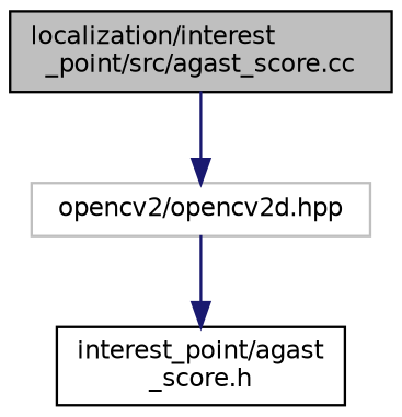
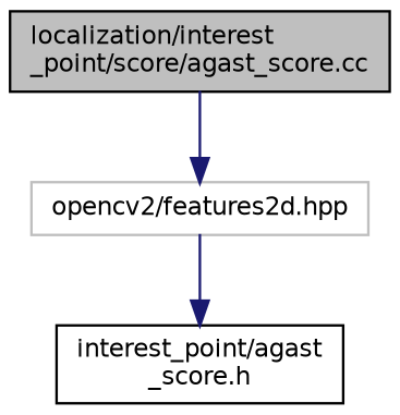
  digraph {
    node [color=black fillcolor=white fontname=Helvetica fontsize=10 shape=record style=filled]
    edge [color=midnightblue fontname=Helvetica fontsize=10 labelfontname=Helvetica labelfontsize=10 style=solid]
-   n1 [fillcolor=grey75 fontcolor=black height=0.2 label="localization/interest\l_point/src/agast_score.cc" width=0.4]
-   n2 [color=grey75 height=0.2 label="opencv2/opencv2d.hpp" width=0.4]
+   n1 [fillcolor=grey75 fontcolor=black height=0.2 label="localization/interest\l_point/score/agast_score.cc" width=0.4]
+   n2 [color=grey75 height=0.2 label="opencv2/features2d.hpp" width=0.4]
    n3 [height=0.2 label="interest_point/agast\l_score.h" width=0.4]
    n1 -> n2
    n2 -> n3
  }
